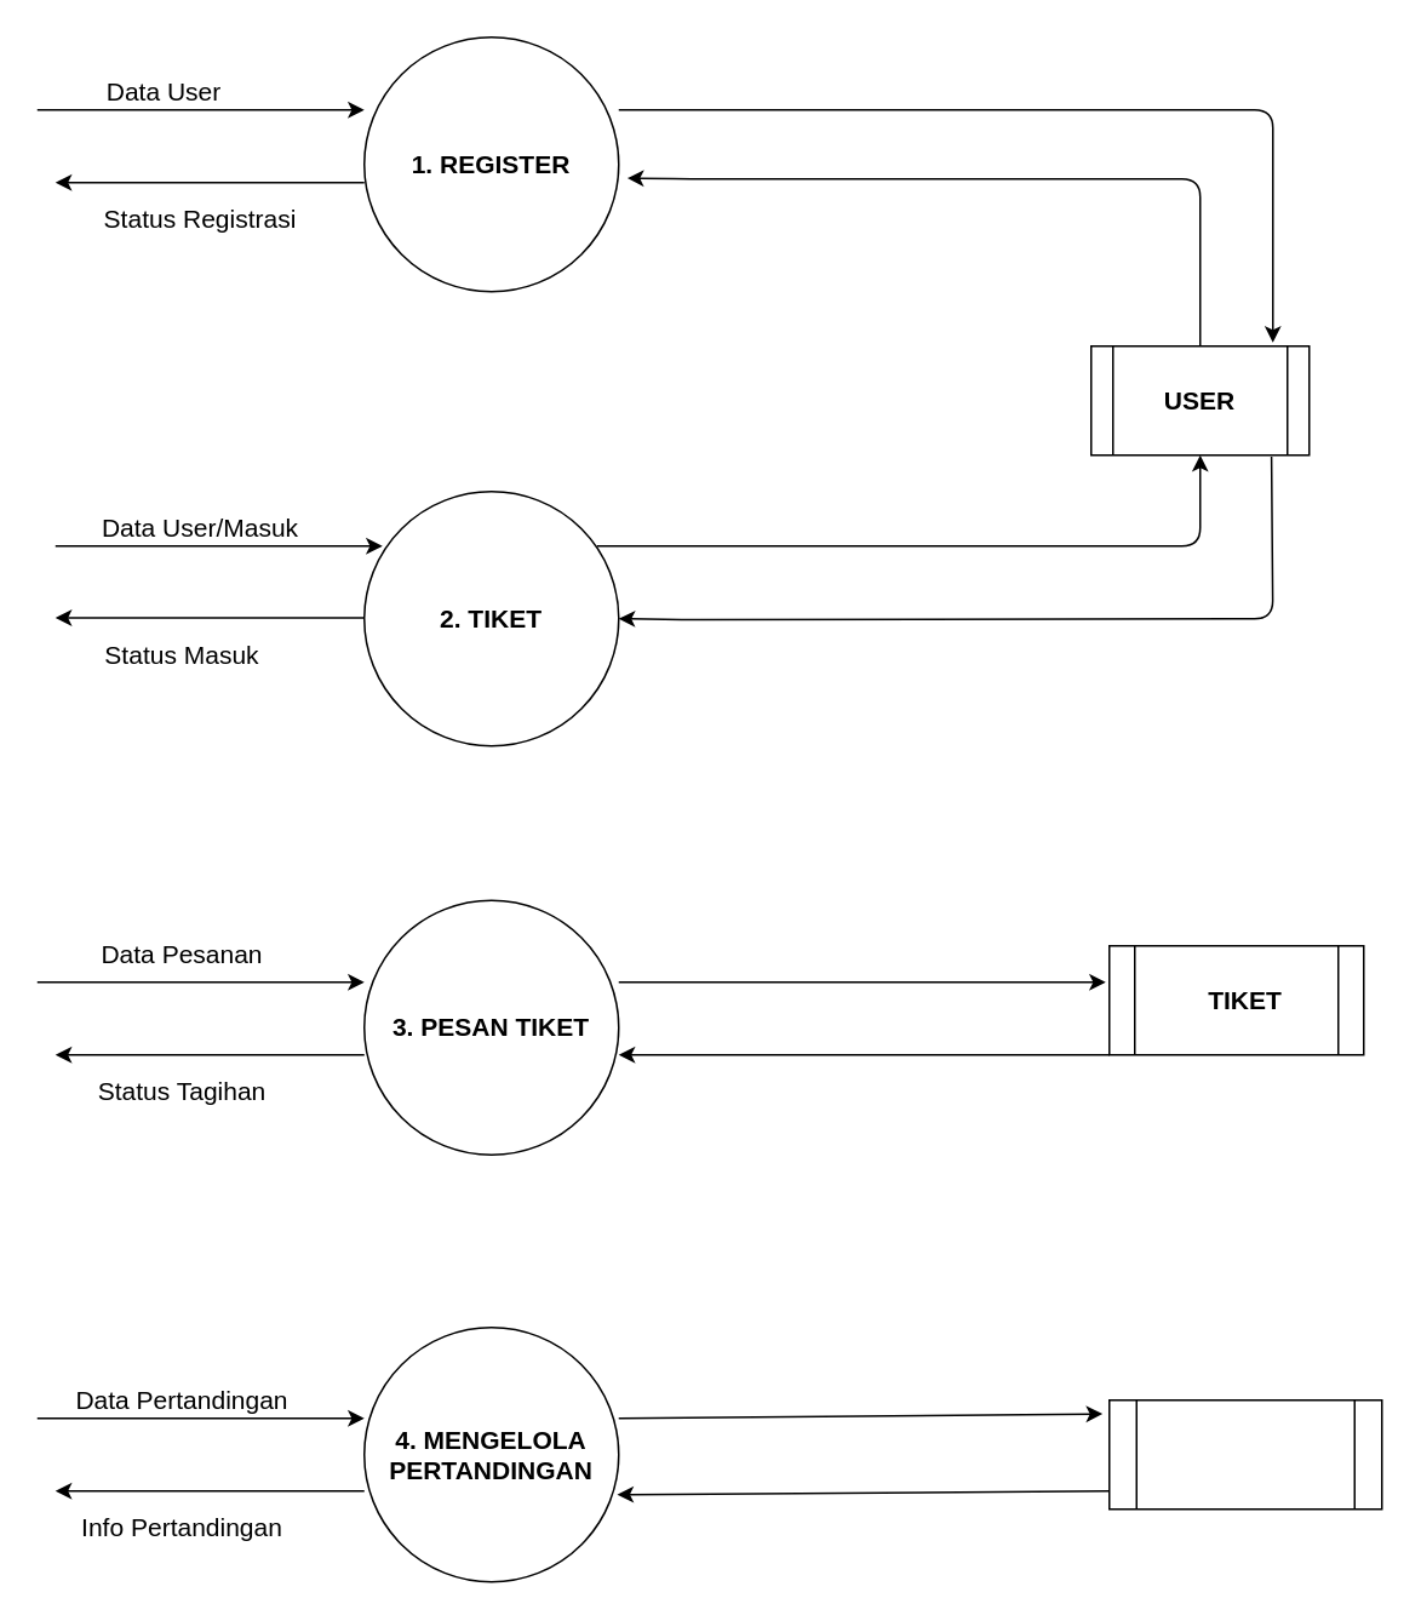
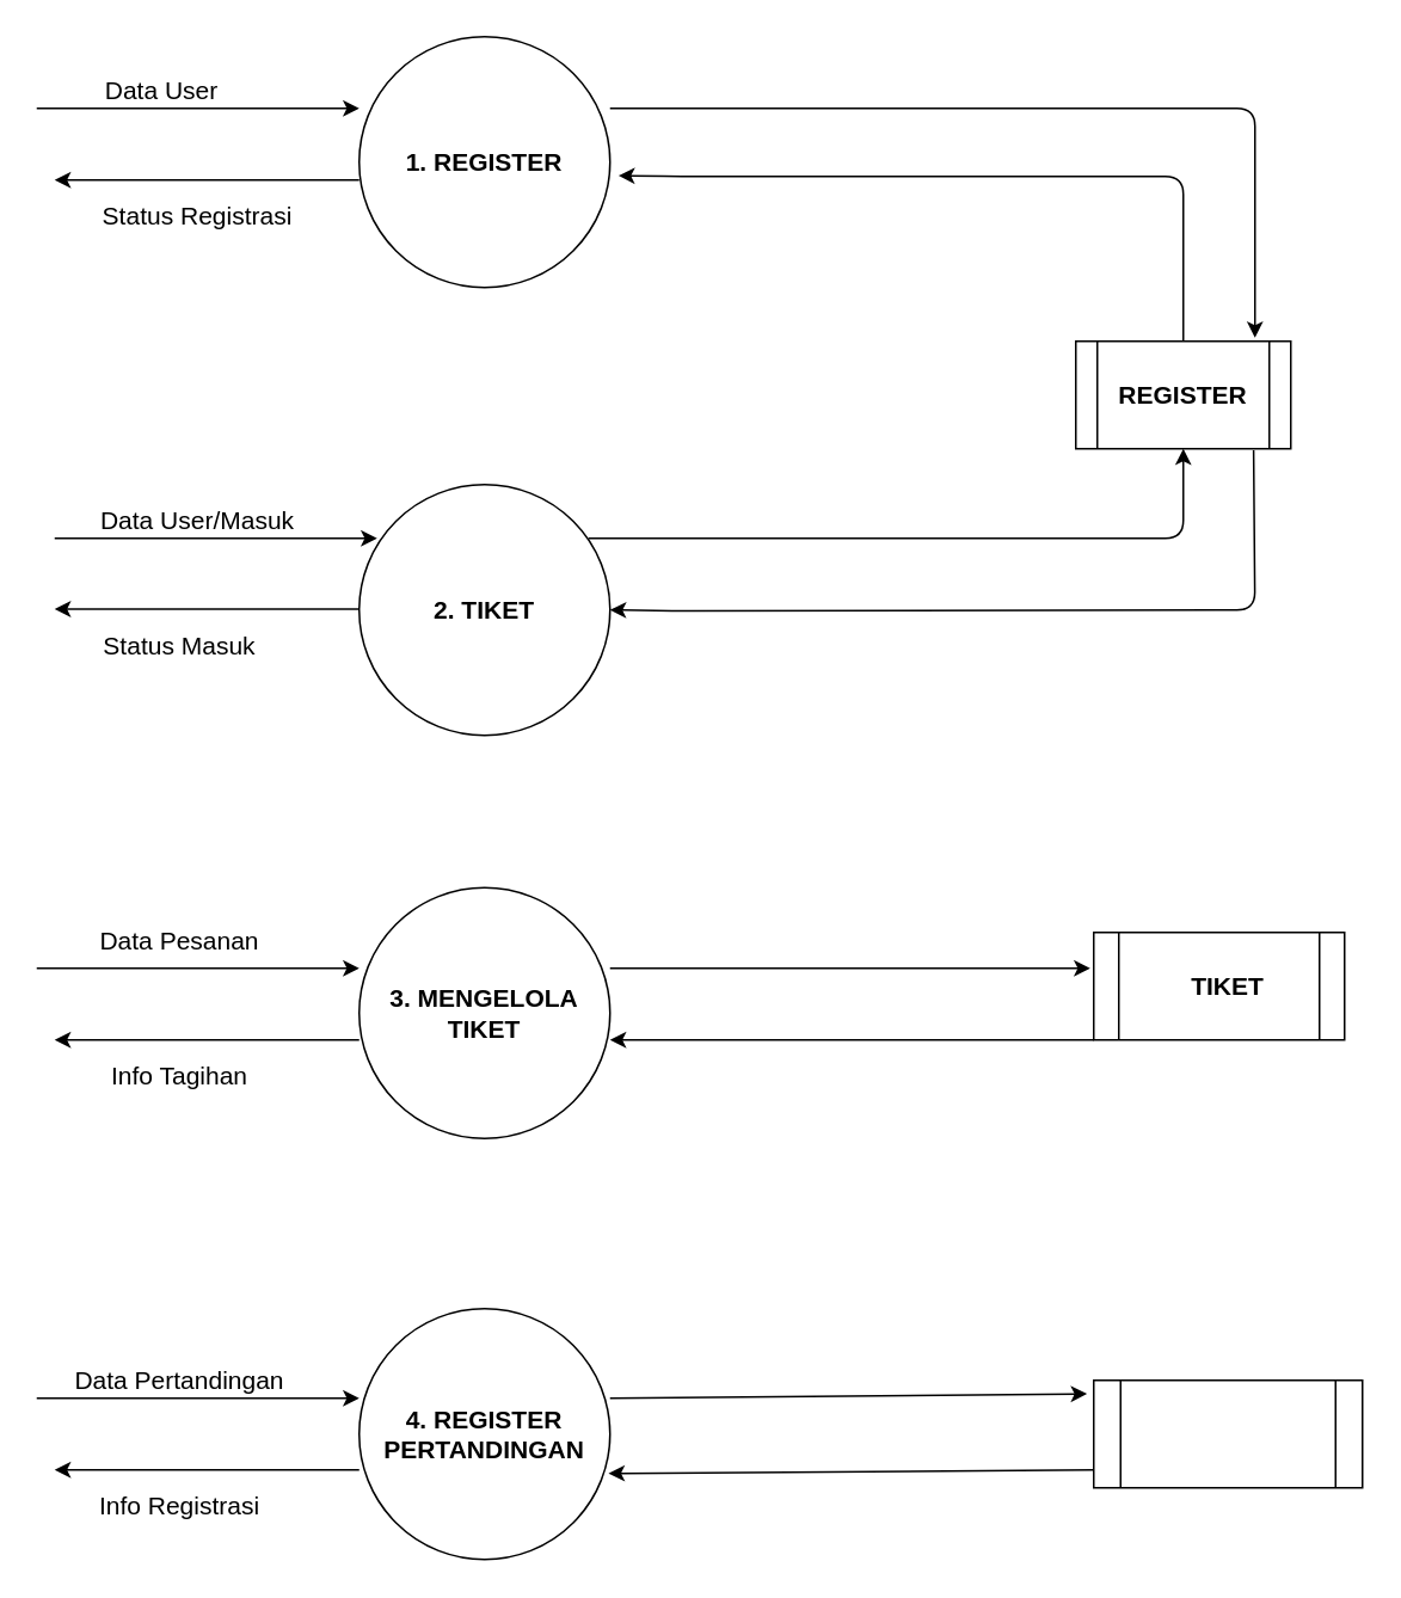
  <mxCell id="0" />
  <mxCell id="1" parent="0" />
  <mxCell id="2" value="" style="ellipse;whiteSpace=wrap;html=1;aspect=fixed;" vertex="1" parent="1"><mxGeometry x="200" y="20" width="140" height="140" as="geometry" /></mxCell>
  <mxCell id="3" value="" style="shape=process;whiteSpace=wrap;html=1;backgroundOutline=1;" vertex="1" parent="1"><mxGeometry x="600" y="190" width="120" height="60" as="geometry" /></mxCell>
  <mxCell id="4" value="" style="ellipse;whiteSpace=wrap;html=1;aspect=fixed;" vertex="1" parent="1"><mxGeometry x="200" y="270" width="140" height="140" as="geometry" /></mxCell>
  <mxCell id="5" value="" style="ellipse;whiteSpace=wrap;html=1;aspect=fixed;" vertex="1" parent="1"><mxGeometry x="200" y="495" width="140" height="140" as="geometry" /></mxCell>
  <mxCell id="6" value="" style="ellipse;whiteSpace=wrap;html=1;aspect=fixed;" vertex="1" parent="1"><mxGeometry x="200" y="730" width="140" height="140" as="geometry" /></mxCell>
  <mxCell id="7" value="1. REGISTER" style="text;html=1;strokeColor=none;fillColor=none;align=center;verticalAlign=middle;whiteSpace=wrap;rounded=0;fontSize=14;fontStyle=1" vertex="1" parent="1"><mxGeometry x="200" y="60" width="140" height="60" as="geometry" /></mxCell>
  <mxCell id="8" value="2. TIKET" style="text;html=1;strokeColor=none;fillColor=none;align=center;verticalAlign=middle;whiteSpace=wrap;rounded=0;fontSize=14;fontStyle=1" vertex="1" parent="1"><mxGeometry x="200" y="310" width="140" height="60" as="geometry" /></mxCell>
- <mxCell id="9" value="3. PESAN TIKET" style="text;html=1;strokeColor=none;fillColor=none;align=center;verticalAlign=middle;whiteSpace=wrap;rounded=0;fontSize=14;fontStyle=1" vertex="1" parent="1"><mxGeometry x="200" y="535" width="140" height="60" as="geometry" /></mxCell>
- <mxCell id="10" value="4. MENGELOLA&lt;br&gt;PERTANDINGAN" style="text;html=1;strokeColor=none;fillColor=none;align=center;verticalAlign=middle;whiteSpace=wrap;rounded=0;fontSize=14;fontStyle=1" vertex="1" parent="1"><mxGeometry x="200" y="770" width="140" height="60" as="geometry" /></mxCell>
+ <mxCell id="9" value="3. MENGELOLA TIKET" style="text;html=1;strokeColor=none;fillColor=none;align=center;verticalAlign=middle;whiteSpace=wrap;rounded=0;fontSize=14;fontStyle=1" vertex="1" parent="1"><mxGeometry x="200" y="535" width="140" height="60" as="geometry" /></mxCell>
+ <mxCell id="10" value="4. REGISTER&lt;br&gt;PERTANDINGAN" style="text;html=1;strokeColor=none;fillColor=none;align=center;verticalAlign=middle;whiteSpace=wrap;rounded=0;fontSize=14;fontStyle=1" vertex="1" parent="1"><mxGeometry x="200" y="770" width="140" height="60" as="geometry" /></mxCell>
  <mxCell id="11" value="" style="endArrow=classic;html=1;exitX=1;exitY=0;exitDx=0;exitDy=0;" edge="1" parent="1" source="7"><mxGeometry width="50" height="50" relative="1" as="geometry"><mxPoint x="370" y="149.05" as="sourcePoint" /><mxPoint x="700" y="188" as="targetPoint" /><Array as="points"><mxPoint x="370" y="60" /><mxPoint x="530" y="60" /><mxPoint x="700" y="60" /></Array></mxGeometry></mxCell>
  <mxCell id="12" value="" style="endArrow=classic;html=1;entryX=1.034;entryY=0.626;entryDx=0;entryDy=0;entryPerimeter=0;exitX=0.5;exitY=0;exitDx=0;exitDy=0;" edge="1" parent="1" source="3" target="7"><mxGeometry width="50" height="50" relative="1" as="geometry"><mxPoint x="660" y="180" as="sourcePoint" /><mxPoint x="370" y="120" as="targetPoint" /><Array as="points"><mxPoint x="660" y="98" /><mxPoint x="380" y="98" /></Array></mxGeometry></mxCell>
  <mxCell id="13" value="" style="endArrow=classic;html=1;entryX=0.5;entryY=1;entryDx=0;entryDy=0;" edge="1" parent="1" target="3"><mxGeometry width="50" height="50" relative="1" as="geometry"><mxPoint x="328" y="300" as="sourcePoint" /><mxPoint x="404.76" y="340" as="targetPoint" /><Array as="points"><mxPoint x="500" y="300" /><mxPoint x="660" y="300" /></Array></mxGeometry></mxCell>
  <mxCell id="14" value="" style="endArrow=classic;html=1;entryX=1.034;entryY=0.626;entryDx=0;entryDy=0;entryPerimeter=0;exitX=0.827;exitY=1.015;exitDx=0;exitDy=0;exitPerimeter=0;" edge="1" parent="1" source="3"><mxGeometry width="50" height="50" relative="1" as="geometry"><mxPoint x="655.24" y="432.44" as="sourcePoint" /><mxPoint x="340" y="340" as="targetPoint" /><Array as="points"><mxPoint x="700" y="340" /><mxPoint x="375.24" y="340.44" /></Array></mxGeometry></mxCell>
  <mxCell id="15" value="" style="endArrow=classic;html=1;fontSize=14;entryX=0;entryY=0;entryDx=0;entryDy=0;" edge="1" parent="1" target="7"><mxGeometry width="50" height="50" relative="1" as="geometry"><mxPoint x="20" y="60" as="sourcePoint" /><mxPoint x="180" y="50" as="targetPoint" /></mxGeometry></mxCell>
  <mxCell id="16" value="" style="endArrow=classic;html=1;fontSize=14;" edge="1" parent="1"><mxGeometry width="50" height="50" relative="1" as="geometry"><mxPoint x="200" y="100" as="sourcePoint" /><mxPoint x="30" y="100" as="targetPoint" /></mxGeometry></mxCell>
  <mxCell id="17" value="" style="endArrow=classic;html=1;fontSize=14;" edge="1" parent="1"><mxGeometry width="50" height="50" relative="1" as="geometry"><mxPoint x="200" y="820" as="sourcePoint" /><mxPoint x="30" y="820" as="targetPoint" /></mxGeometry></mxCell>
  <mxCell id="18" value="" style="endArrow=classic;html=1;fontSize=14;" edge="1" parent="1"><mxGeometry width="50" height="50" relative="1" as="geometry"><mxPoint x="200" y="580" as="sourcePoint" /><mxPoint x="30" y="580" as="targetPoint" /></mxGeometry></mxCell>
  <mxCell id="19" value="" style="endArrow=classic;html=1;fontSize=14;" edge="1" parent="1"><mxGeometry width="50" height="50" relative="1" as="geometry"><mxPoint x="200" y="339.5" as="sourcePoint" /><mxPoint x="30" y="339.5" as="targetPoint" /></mxGeometry></mxCell>
  <mxCell id="20" value="" style="endArrow=classic;html=1;fontSize=14;entryX=0;entryY=0;entryDx=0;entryDy=0;" edge="1" parent="1"><mxGeometry width="50" height="50" relative="1" as="geometry"><mxPoint x="20" y="540" as="sourcePoint" /><mxPoint x="200" y="540" as="targetPoint" /></mxGeometry></mxCell>
  <mxCell id="21" value="" style="endArrow=classic;html=1;fontSize=14;entryX=0;entryY=0;entryDx=0;entryDy=0;" edge="1" parent="1"><mxGeometry width="50" height="50" relative="1" as="geometry"><mxPoint x="20" y="780" as="sourcePoint" /><mxPoint x="200" y="780" as="targetPoint" /></mxGeometry></mxCell>
  <mxCell id="22" value="" style="endArrow=classic;html=1;fontSize=14;entryX=0;entryY=0;entryDx=0;entryDy=0;" edge="1" parent="1"><mxGeometry width="50" height="50" relative="1" as="geometry"><mxPoint x="30" y="300" as="sourcePoint" /><mxPoint x="210" y="300" as="targetPoint" /></mxGeometry></mxCell>
  <mxCell id="23" value="" style="shape=process;whiteSpace=wrap;html=1;backgroundOutline=1;" vertex="1" parent="1"><mxGeometry x="610" y="770" width="150" height="60" as="geometry" /></mxCell>
  <mxCell id="24" value="" style="shape=process;whiteSpace=wrap;html=1;backgroundOutline=1;" vertex="1" parent="1"><mxGeometry x="610" y="520" width="140" height="60" as="geometry" /></mxCell>
  <mxCell id="25" value="" style="endArrow=classic;html=1;fontSize=14;entryX=-0.025;entryY=0.126;entryDx=0;entryDy=0;entryPerimeter=0;" edge="1" parent="1" target="23"><mxGeometry width="50" height="50" relative="1" as="geometry"><mxPoint x="340" y="780" as="sourcePoint" /><mxPoint x="520" y="780" as="targetPoint" /></mxGeometry></mxCell>
  <mxCell id="26" value="" style="endArrow=classic;html=1;fontSize=14;" edge="1" parent="1"><mxGeometry width="50" height="50" relative="1" as="geometry"><mxPoint x="340" y="540" as="sourcePoint" /><mxPoint x="608" y="540" as="targetPoint" /></mxGeometry></mxCell>
  <mxCell id="27" value="" style="endArrow=classic;html=1;fontSize=14;entryX=0.994;entryY=0.867;entryDx=0;entryDy=0;entryPerimeter=0;" edge="1" parent="1" target="10"><mxGeometry width="50" height="50" relative="1" as="geometry"><mxPoint x="610" y="820" as="sourcePoint" /><mxPoint x="380" y="823" as="targetPoint" /></mxGeometry></mxCell>
  <mxCell id="28" value="" style="endArrow=classic;html=1;fontSize=14;entryX=1;entryY=0.75;entryDx=0;entryDy=0;" edge="1" parent="1" target="9"><mxGeometry width="50" height="50" relative="1" as="geometry"><mxPoint x="610" y="580" as="sourcePoint" /><mxPoint x="440" y="580" as="targetPoint" /></mxGeometry></mxCell>
  <mxCell id="29" value="TIKET" style="text;html=1;strokeColor=none;fillColor=none;align=center;verticalAlign=middle;whiteSpace=wrap;rounded=0;fontSize=14;fontStyle=1" vertex="1" parent="1"><mxGeometry x="610" y="520" width="150" height="60" as="geometry" /></mxCell>
- <mxCell id="30" value="USER" style="text;html=1;strokeColor=none;fillColor=none;align=center;verticalAlign=middle;whiteSpace=wrap;rounded=0;fontSize=14;fontStyle=1" vertex="1" parent="1"><mxGeometry x="590" y="190" width="140" height="60" as="geometry" /></mxCell>
+ <mxCell id="30" value="REGISTER" style="text;html=1;strokeColor=none;fillColor=none;align=center;verticalAlign=middle;whiteSpace=wrap;rounded=0;fontSize=14;fontStyle=1" vertex="1" parent="1"><mxGeometry x="590" y="190" width="140" height="60" as="geometry" /></mxCell>
  <mxCell id="31" value="Data User" style="text;html=1;strokeColor=none;fillColor=none;align=center;verticalAlign=middle;whiteSpace=wrap;rounded=0;fontSize=14;" vertex="1" parent="1"><mxGeometry x="20" y="40" width="140" height="20" as="geometry" /></mxCell>
  <mxCell id="32" value="Status Registrasi" style="text;html=1;strokeColor=none;fillColor=none;align=center;verticalAlign=middle;whiteSpace=wrap;rounded=0;fontSize=14;" vertex="1" parent="1"><mxGeometry x="40" y="110" width="140" height="20" as="geometry" /></mxCell>
  <mxCell id="33" value="Status Masuk" style="text;html=1;strokeColor=none;fillColor=none;align=center;verticalAlign=middle;whiteSpace=wrap;rounded=0;fontSize=14;" vertex="1" parent="1"><mxGeometry x="30" y="350" width="140" height="20" as="geometry" /></mxCell>
  <mxCell id="34" value="Data User/Masuk" style="text;html=1;strokeColor=none;fillColor=none;align=center;verticalAlign=middle;whiteSpace=wrap;rounded=0;fontSize=14;" vertex="1" parent="1"><mxGeometry x="40" y="280" width="140" height="20" as="geometry" /></mxCell>
- <mxCell id="35" value="Status Tagihan" style="text;html=1;strokeColor=none;fillColor=none;align=center;verticalAlign=middle;whiteSpace=wrap;rounded=0;fontSize=14;" vertex="1" parent="1"><mxGeometry x="30" y="590" width="140" height="20" as="geometry" /></mxCell>
+ <mxCell id="35" value="Info Tagihan" style="text;html=1;strokeColor=none;fillColor=none;align=center;verticalAlign=middle;whiteSpace=wrap;rounded=0;fontSize=14;" vertex="1" parent="1"><mxGeometry x="30" y="590" width="140" height="20" as="geometry" /></mxCell>
  <mxCell id="36" value="Data Pesanan" style="text;html=1;strokeColor=none;fillColor=none;align=center;verticalAlign=middle;whiteSpace=wrap;rounded=0;fontSize=14;" vertex="1" parent="1"><mxGeometry x="30" y="515" width="140" height="20" as="geometry" /></mxCell>
- <mxCell id="37" value="Info Pertandingan" style="text;html=1;strokeColor=none;fillColor=none;align=center;verticalAlign=middle;whiteSpace=wrap;rounded=0;fontSize=14;" vertex="1" parent="1"><mxGeometry x="30" y="830" width="140" height="20" as="geometry" /></mxCell>
+ <mxCell id="37" value="Info Registrasi" style="text;html=1;strokeColor=none;fillColor=none;align=center;verticalAlign=middle;whiteSpace=wrap;rounded=0;fontSize=14;" vertex="1" parent="1"><mxGeometry x="30" y="830" width="140" height="20" as="geometry" /></mxCell>
  <mxCell id="38" value="Data Pertandingan" style="text;html=1;strokeColor=none;fillColor=none;align=center;verticalAlign=middle;whiteSpace=wrap;rounded=0;fontSize=14;" vertex="1" parent="1"><mxGeometry x="30" y="760" width="140" height="20" as="geometry" /></mxCell>
